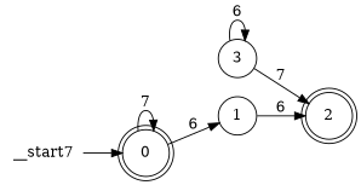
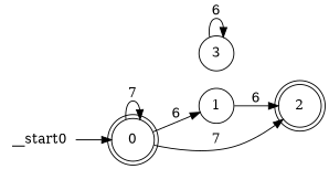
  digraph {
    rankdir=LR
    node [shape=doublecircle]
    n1 [label=0]
    n2 [label=1 shape=circle]
    n3 [label=2]
    n4 [label=3 shape=circle]
-   __start0 [height=0 shape=none width=0 label=__start7]
+   __start0 [height=0 shape=none width=0]
    n1 -> n1 [label=7]
    n1 -> n2 [label=6]
    n2 -> n3 [label=6]
-   n4 -> n3 [label=7]
+   n1 -> n3 [label=7]
    n4 -> n4 [label=6]
    __start0 -> n1
  }
